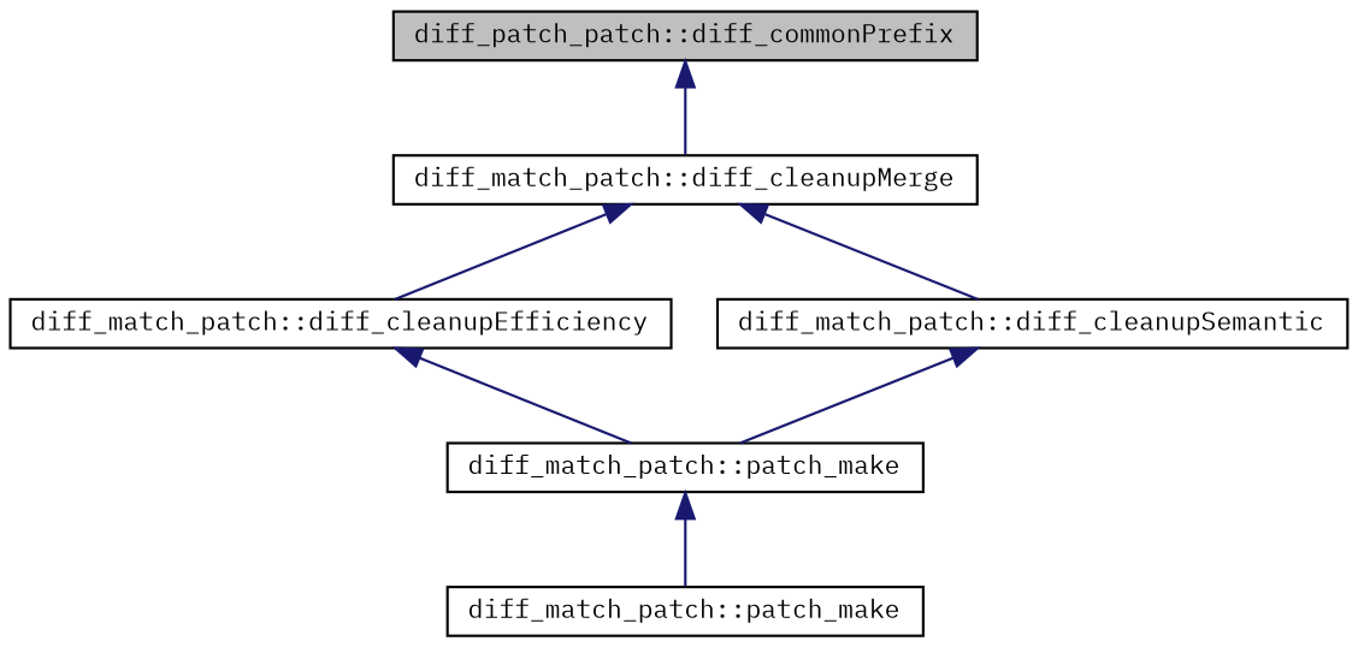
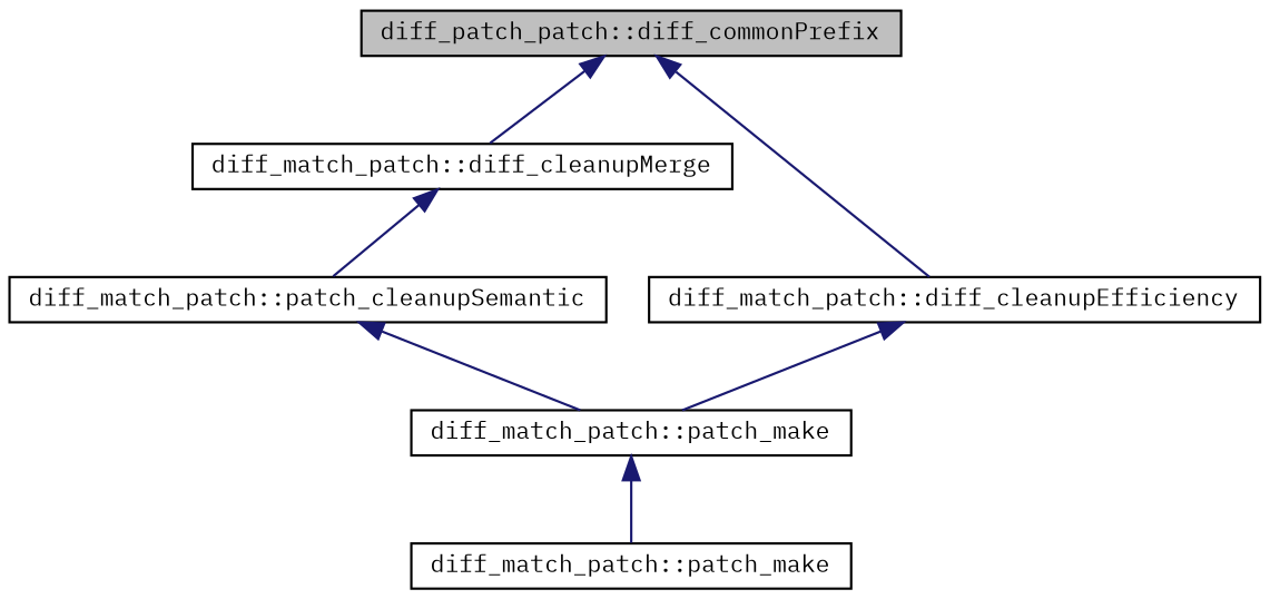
  digraph {
    fontname="IBM Plex Mono"
    rankdir=TB
    node [color=black fillcolor=white fontname="IBM Plex Mono" fontsize=10 shape=record style=filled]
    edge [color=midnightblue dir=back fontname="IBM Plex Mono" fontsize=10 labelfontname="FreeSans.ttf" labelfontsize=10 style=solid]
    n1 [fillcolor=grey75 fontcolor=black height=0.2 label="diff_patch_patch::diff_commonPrefix" width=0.4]
    n2 [height=0.2 label="diff_match_patch::diff_cleanupMerge" width=0.4]
    n3 [height=0.2 label="diff_match_patch::diff_cleanupEfficiency" width=0.4]
-   n4 [height=0.2 label="diff_match_patch::diff_cleanupSemantic" width=0.4]
+   n4 [height=0.2 label="diff_match_patch::patch_cleanupSemantic" width=0.4]
    n5 [height=0.2 label="diff_match_patch::patch_make" width=0.4]
    n6 [height=0.2 label="diff_match_patch::patch_make" width=0.4]
    n1 -> n2
-   n2 -> n3
+   n1 -> n3
    n2 -> n4
    n3 -> n5
    n4 -> n5
    n5 -> n6
  }
